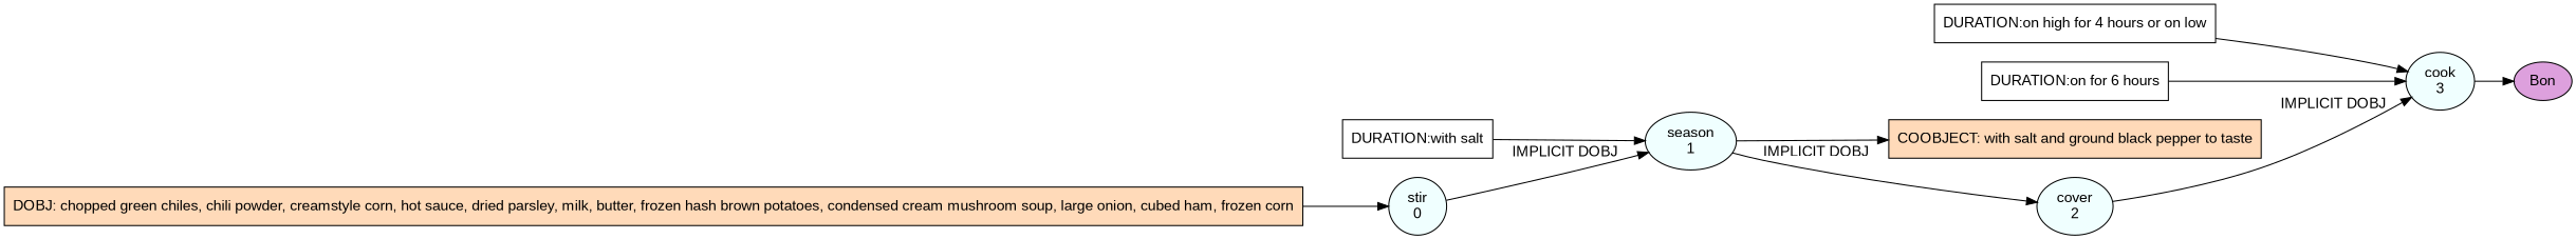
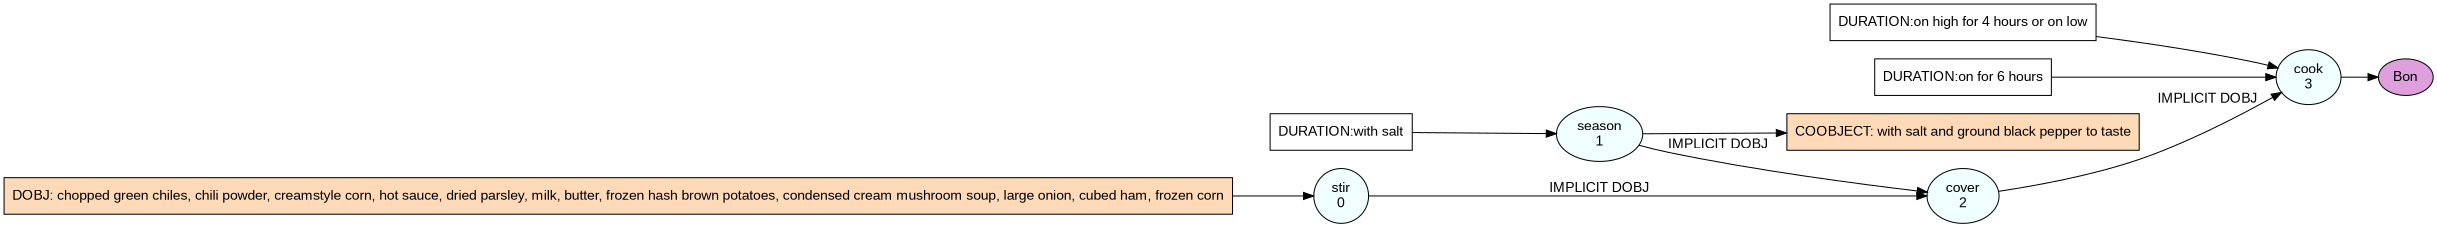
  digraph {
    fontname="Liberation Sans"
    rankdir=LR
    node [fillcolor=azure fontname="Liberation Sans" shape=oval style=filled]
    edge [fontname="Liberation Sans"]
    n1 [label="stir\n0"]
    n2 [label="season\n1"]
    n3 [label="cover\n2"]
    n4 [fillcolor=peachpuff label="COOBJECT: with salt and ground black pepper to taste" shape=box]
    n5 [label="cook\n3"]
    n6 [fillcolor=plum label=Bon]
    n7 [fillcolor=peachpuff label="DOBJ: chopped green chiles, chili powder, creamstyle corn, hot sauce, dried parsley, milk, butter, frozen hash brown potatoes, condensed cream mushroom soup, large onion, cubed ham, frozen corn" shape=box]
    n8 [fillcolor=white label="DURATION:with salt" shape=box]
    n9 [fillcolor=white label="DURATION:on high for 4 hours or on low" shape=box]
    n10 [fillcolor=white label="DURATION:on for 6 hours" shape=box]
-   n1 -> n2 [label="IMPLICIT DOBJ"]
+   n1 -> n3 [label="IMPLICIT DOBJ"]
    n2 -> n3 [label="IMPLICIT DOBJ"]
    n2 -> n4
    n3 -> n5 [label="IMPLICIT DOBJ"]
    n5 -> n6
    n7 -> n1
    n8 -> n2
    n9 -> n5
    n10 -> n5
  }
